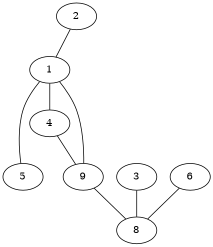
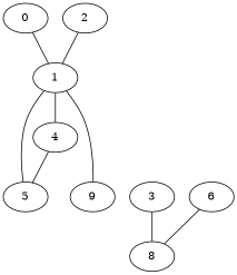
  graph {
+   0
    1
    5
    4
    n5 [label=9]
    8
    2
    3
    6
+   0 -- 1
    1 -- 5
    1 -- 4
    1 -- n5
-   4 -- n5
-   n5 -- 8
+   4 -- 5
    2 -- 1
    3 -- 8
    6 -- 8
  }
